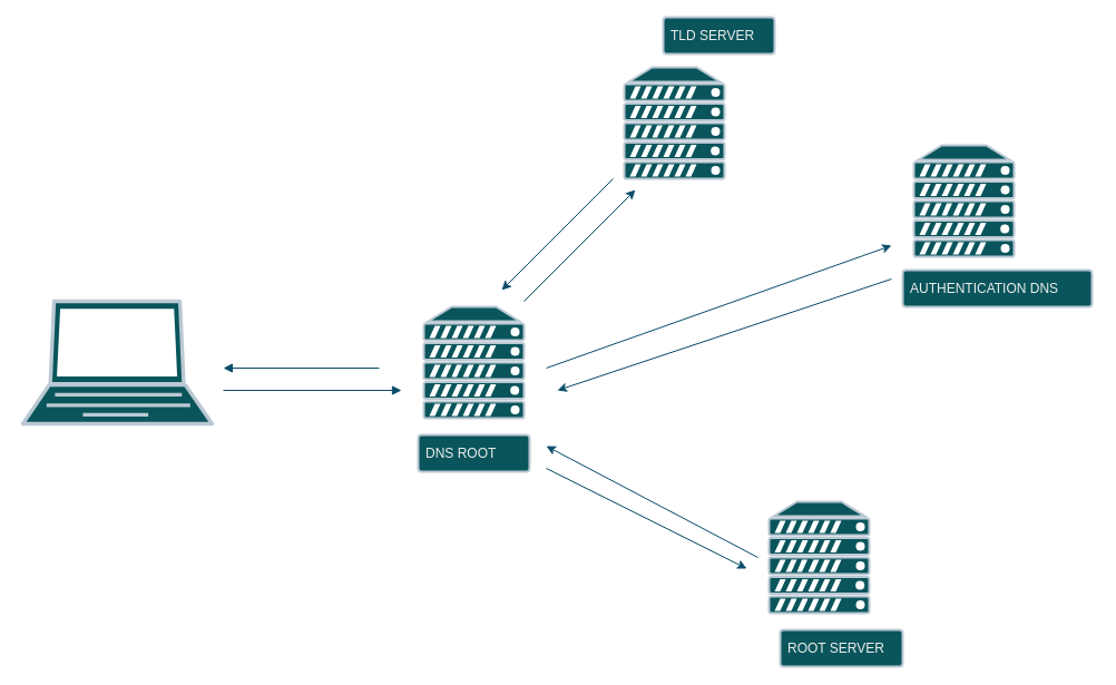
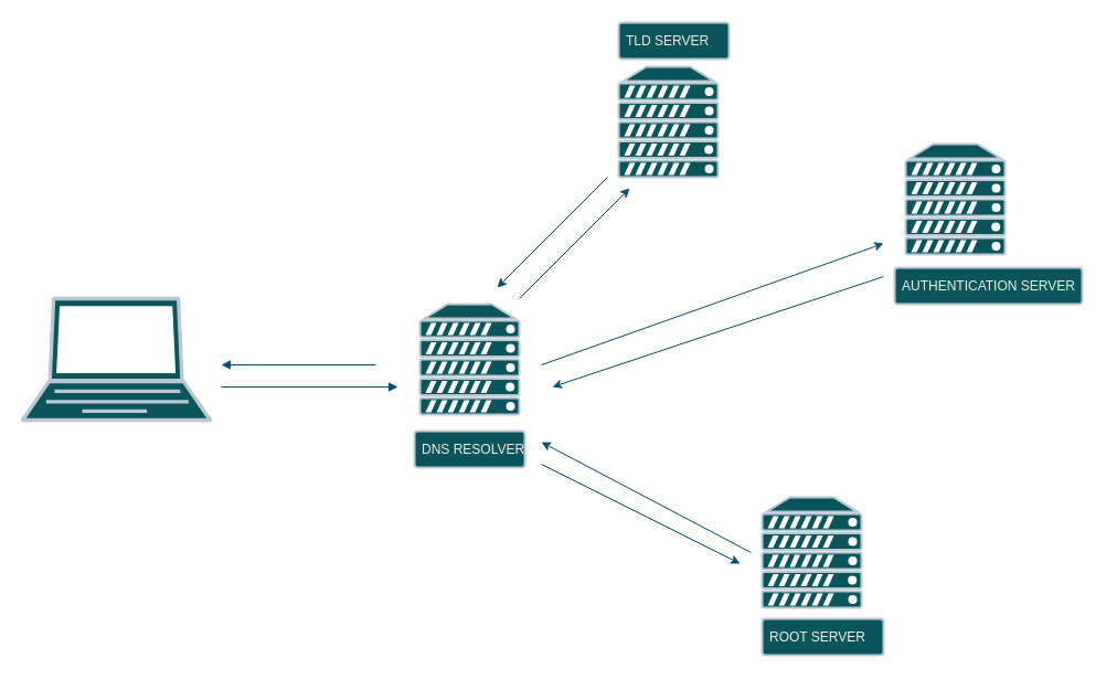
  <mxCell id="0" />
  <mxCell id="1" parent="0" />
  <mxCell id="2" value="" style="fontColor=#EEEEEE;verticalAlign=top;verticalLabelPosition=bottom;labelPosition=center;align=center;html=1;outlineConnect=0;fillColor=#09555B;strokeColor=#BAC8D3;gradientDirection=north;strokeWidth=2;shape=mxgraph.networks.laptop;labelBackgroundColor=none;" vertex="1" parent="1"><mxGeometry x="20" y="270" width="170" height="110" as="geometry" /></mxCell>
  <mxCell id="3" value="" style="fontColor=#EEEEEE;verticalAlign=top;verticalLabelPosition=bottom;labelPosition=center;align=center;html=1;outlineConnect=0;fillColor=#09555B;strokeColor=#BAC8D3;gradientDirection=north;strokeWidth=2;shape=mxgraph.networks.server;labelBackgroundColor=none;" vertex="1" parent="1"><mxGeometry x="380" y="275" width="90" height="100" as="geometry" /></mxCell>
  <mxCell id="4" value="" style="fontColor=#EEEEEE;verticalAlign=top;verticalLabelPosition=bottom;labelPosition=center;align=center;html=1;outlineConnect=0;fillColor=#09555B;strokeColor=#BAC8D3;gradientDirection=north;strokeWidth=2;shape=mxgraph.networks.server;labelBackgroundColor=none;" vertex="1" parent="1"><mxGeometry x="690" y="450" width="90" height="100" as="geometry" /></mxCell>
  <mxCell id="5" value="" style="fontColor=#EEEEEE;verticalAlign=top;verticalLabelPosition=bottom;labelPosition=center;align=center;html=1;outlineConnect=0;fillColor=#09555B;strokeColor=#BAC8D3;gradientDirection=north;strokeWidth=2;shape=mxgraph.networks.server;labelBackgroundColor=none;" vertex="1" parent="1"><mxGeometry x="560" y="60" width="90" height="100" as="geometry" /></mxCell>
  <mxCell id="6" value="" style="fontColor=#EEEEEE;verticalAlign=top;verticalLabelPosition=bottom;labelPosition=center;align=center;html=1;outlineConnect=0;fillColor=#09555B;strokeColor=#BAC8D3;gradientDirection=north;strokeWidth=2;shape=mxgraph.networks.server;labelBackgroundColor=none;" vertex="1" parent="1"><mxGeometry x="820" y="130" width="90" height="100" as="geometry" /></mxCell>
  <mxCell id="7" value="" style="edgeStyle=orthogonalEdgeStyle;html=1;endArrow=block;elbow=vertical;startArrow=none;endFill=1;strokeColor=#0B4D6A;rounded=0;labelBackgroundColor=none;fontColor=default;" edge="1" parent="1"><mxGeometry width="100" relative="1" as="geometry"><mxPoint x="200" y="350" as="sourcePoint" /><mxPoint x="360" y="350" as="targetPoint" /></mxGeometry></mxCell>
  <mxCell id="8" value="" style="edgeStyle=orthogonalEdgeStyle;html=1;endArrow=none;elbow=vertical;startArrow=block;startFill=1;strokeColor=#0B4D6A;rounded=0;labelBackgroundColor=none;fontColor=default;" edge="1" parent="1"><mxGeometry width="100" relative="1" as="geometry"><mxPoint x="200" y="330" as="sourcePoint" /><mxPoint x="340" y="330" as="targetPoint" /></mxGeometry></mxCell>
  <mxCell id="9" value="" style="endArrow=classic;html=1;rounded=0;labelBackgroundColor=none;strokeColor=#0B4D6A;fontColor=default;" edge="1" parent="1"><mxGeometry width="50" height="50" relative="1" as="geometry"><mxPoint x="550" y="160" as="sourcePoint" /><mxPoint x="450" y="260" as="targetPoint" /></mxGeometry></mxCell>
  <mxCell id="10" value="" style="endArrow=classic;html=1;rounded=0;labelBackgroundColor=none;strokeColor=#0B4D6A;fontColor=default;" edge="1" parent="1"><mxGeometry width="50" height="50" relative="1" as="geometry"><mxPoint x="490" y="330" as="sourcePoint" /><mxPoint x="800" y="220" as="targetPoint" /></mxGeometry></mxCell>
  <mxCell id="11" value="" style="endArrow=classic;html=1;rounded=0;labelBackgroundColor=none;strokeColor=#0B4D6A;fontColor=default;" edge="1" parent="1"><mxGeometry width="50" height="50" relative="1" as="geometry"><mxPoint x="800" y="250" as="sourcePoint" /><mxPoint x="500" y="350" as="targetPoint" /></mxGeometry></mxCell>
  <mxCell id="12" value="" style="endArrow=classic;html=1;rounded=0;labelBackgroundColor=none;strokeColor=#0B4D6A;fontColor=default;" edge="1" parent="1"><mxGeometry width="50" height="50" relative="1" as="geometry"><mxPoint x="470" y="270" as="sourcePoint" /><mxPoint x="570" y="170" as="targetPoint" /></mxGeometry></mxCell>
  <mxCell id="13" value="" style="endArrow=classic;html=1;rounded=0;labelBackgroundColor=none;strokeColor=#0B4D6A;fontColor=default;" edge="1" parent="1"><mxGeometry width="50" height="50" relative="1" as="geometry"><mxPoint x="490" y="420" as="sourcePoint" /><mxPoint x="670" y="510" as="targetPoint" /></mxGeometry></mxCell>
  <mxCell id="14" value="" style="endArrow=classic;html=1;rounded=0;labelBackgroundColor=none;strokeColor=#0B4D6A;fontColor=default;" edge="1" parent="1"><mxGeometry width="50" height="50" relative="1" as="geometry"><mxPoint x="680" y="500" as="sourcePoint" /><mxPoint x="490" y="400" as="targetPoint" /></mxGeometry></mxCell>
- <mxCell id="15" value="ROOT SERVER" style="rounded=1;arcSize=9;align=left;spacingLeft=5;strokeColor=#BAC8D3;html=1;strokeWidth=2;fontSize=12;labelBackgroundColor=none;fillColor=#09555B;fontColor=#EEEEEE;" vertex="1" parent="1"><mxGeometry x="700" y="565" width="110" height="33" as="geometry" /></mxCell>
- <mxCell id="16" value="DNS ROOT" style="rounded=1;arcSize=9;align=left;spacingLeft=5;strokeColor=#BAC8D3;html=1;strokeWidth=2;fontSize=12;labelBackgroundColor=none;fillColor=#09555B;fontColor=#EEEEEE;" vertex="1" parent="1"><mxGeometry x="375" y="390" width="100" height="33" as="geometry" /></mxCell>
- <mxCell id="17" value="AUTHENTICATION DNS" style="rounded=1;arcSize=9;align=left;spacingLeft=5;strokeColor=#BAC8D3;html=1;strokeWidth=2;fontSize=12;labelBackgroundColor=none;fillColor=#09555B;fontColor=#EEEEEE;" vertex="1" parent="1"><mxGeometry x="810" y="242" width="170" height="33" as="geometry" /></mxCell>
- <mxCell id="18" value="TLD SERVER" style="rounded=1;arcSize=9;align=left;spacingLeft=5;strokeColor=#BAC8D3;html=1;strokeWidth=2;fontSize=12;labelBackgroundColor=none;fillColor=#09555B;fontColor=#EEEEEE;" vertex="1" parent="1"><mxGeometry x="595" y="15" width="100" height="33" as="geometry" /></mxCell>
+ <mxCell id="15" value="ROOT SERVER" style="rounded=1;arcSize=9;align=left;spacingLeft=5;strokeColor=#BAC8D3;html=1;strokeWidth=2;fontSize=12;labelBackgroundColor=none;fillColor=#09555B;fontColor=#EEEEEE;" vertex="1" parent="1"><mxGeometry x="690" y="560" width="110" height="33" as="geometry" /></mxCell>
+ <mxCell id="16" value="DNS RESOLVER" style="rounded=1;arcSize=9;align=left;spacingLeft=5;strokeColor=#BAC8D3;html=1;strokeWidth=2;fontSize=12;labelBackgroundColor=none;fillColor=#09555B;fontColor=#EEEEEE;" vertex="1" parent="1"><mxGeometry x="375" y="390" width="100" height="33" as="geometry" /></mxCell>
+ <mxCell id="17" value="AUTHENTICATION SERVER" style="rounded=1;arcSize=9;align=left;spacingLeft=5;strokeColor=#BAC8D3;html=1;strokeWidth=2;fontSize=12;labelBackgroundColor=none;fillColor=#09555B;fontColor=#EEEEEE;" vertex="1" parent="1"><mxGeometry x="810" y="242" width="170" height="33" as="geometry" /></mxCell>
+ <mxCell id="18" value="TLD SERVER" style="rounded=1;arcSize=9;align=left;spacingLeft=5;strokeColor=#BAC8D3;html=1;strokeWidth=2;fontSize=12;labelBackgroundColor=none;fillColor=#09555B;fontColor=#EEEEEE;" vertex="1" parent="1"><mxGeometry x="560" y="20" width="100" height="33" as="geometry" /></mxCell>
